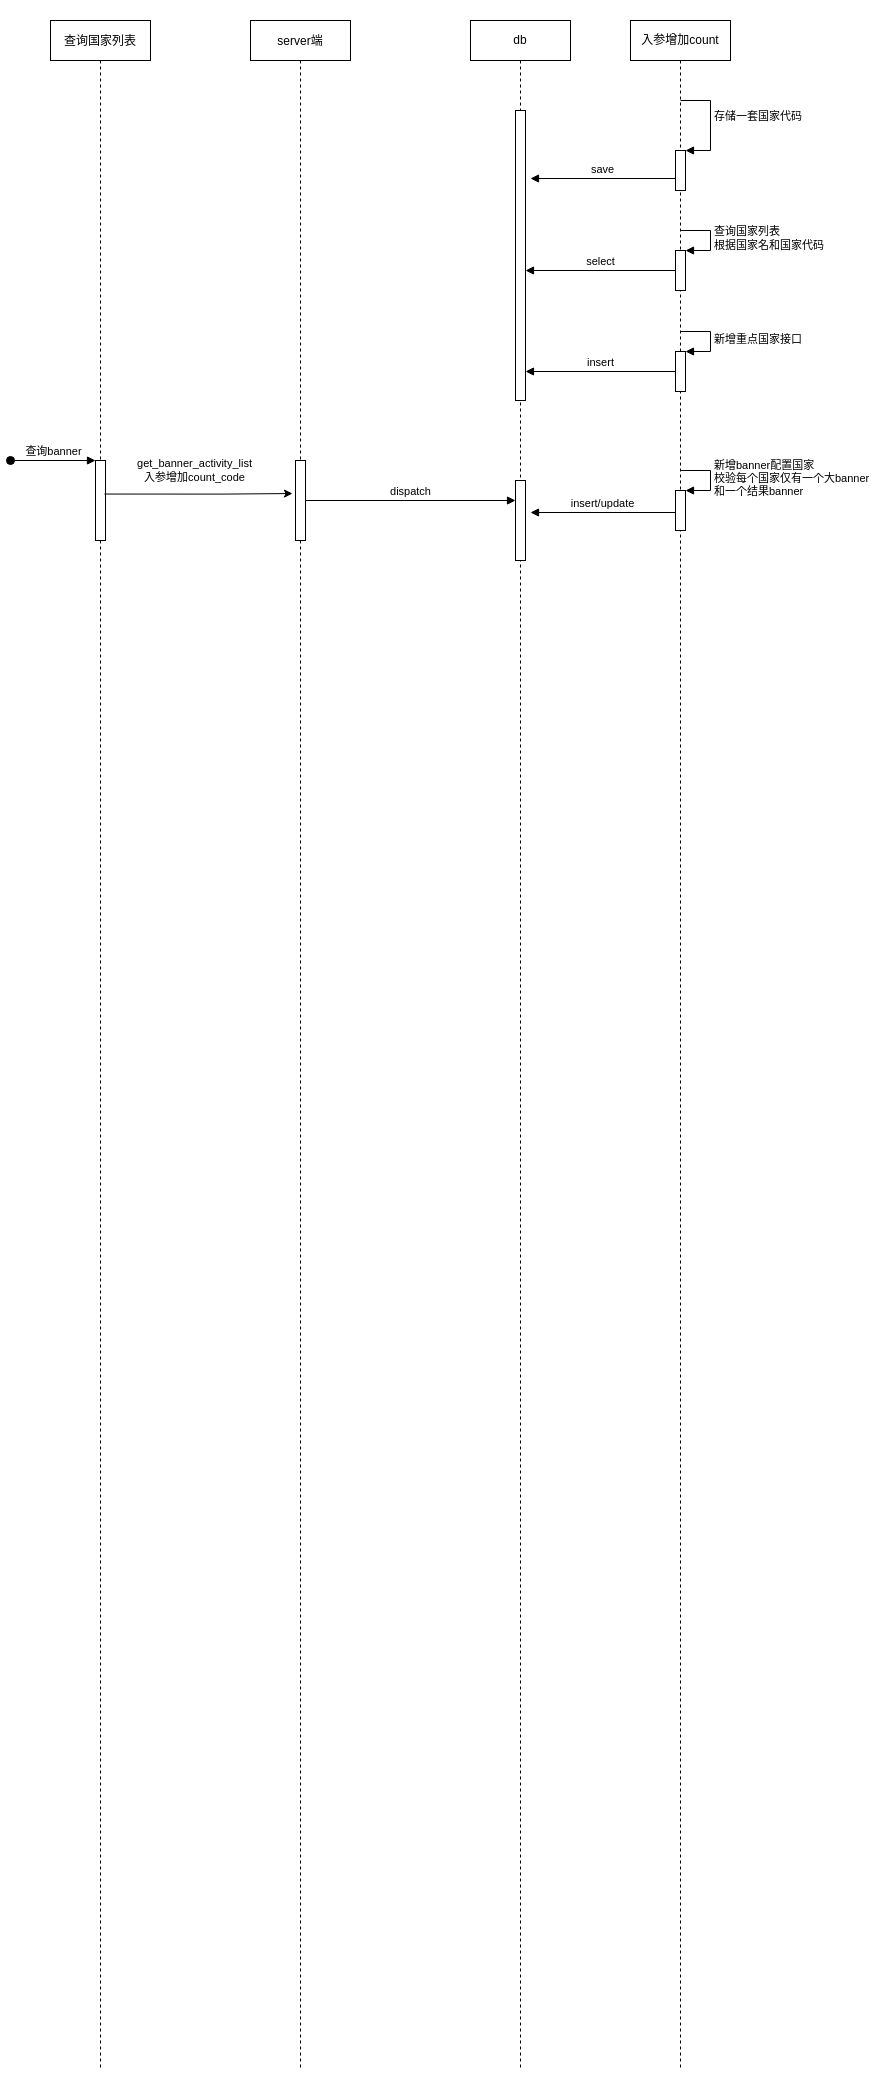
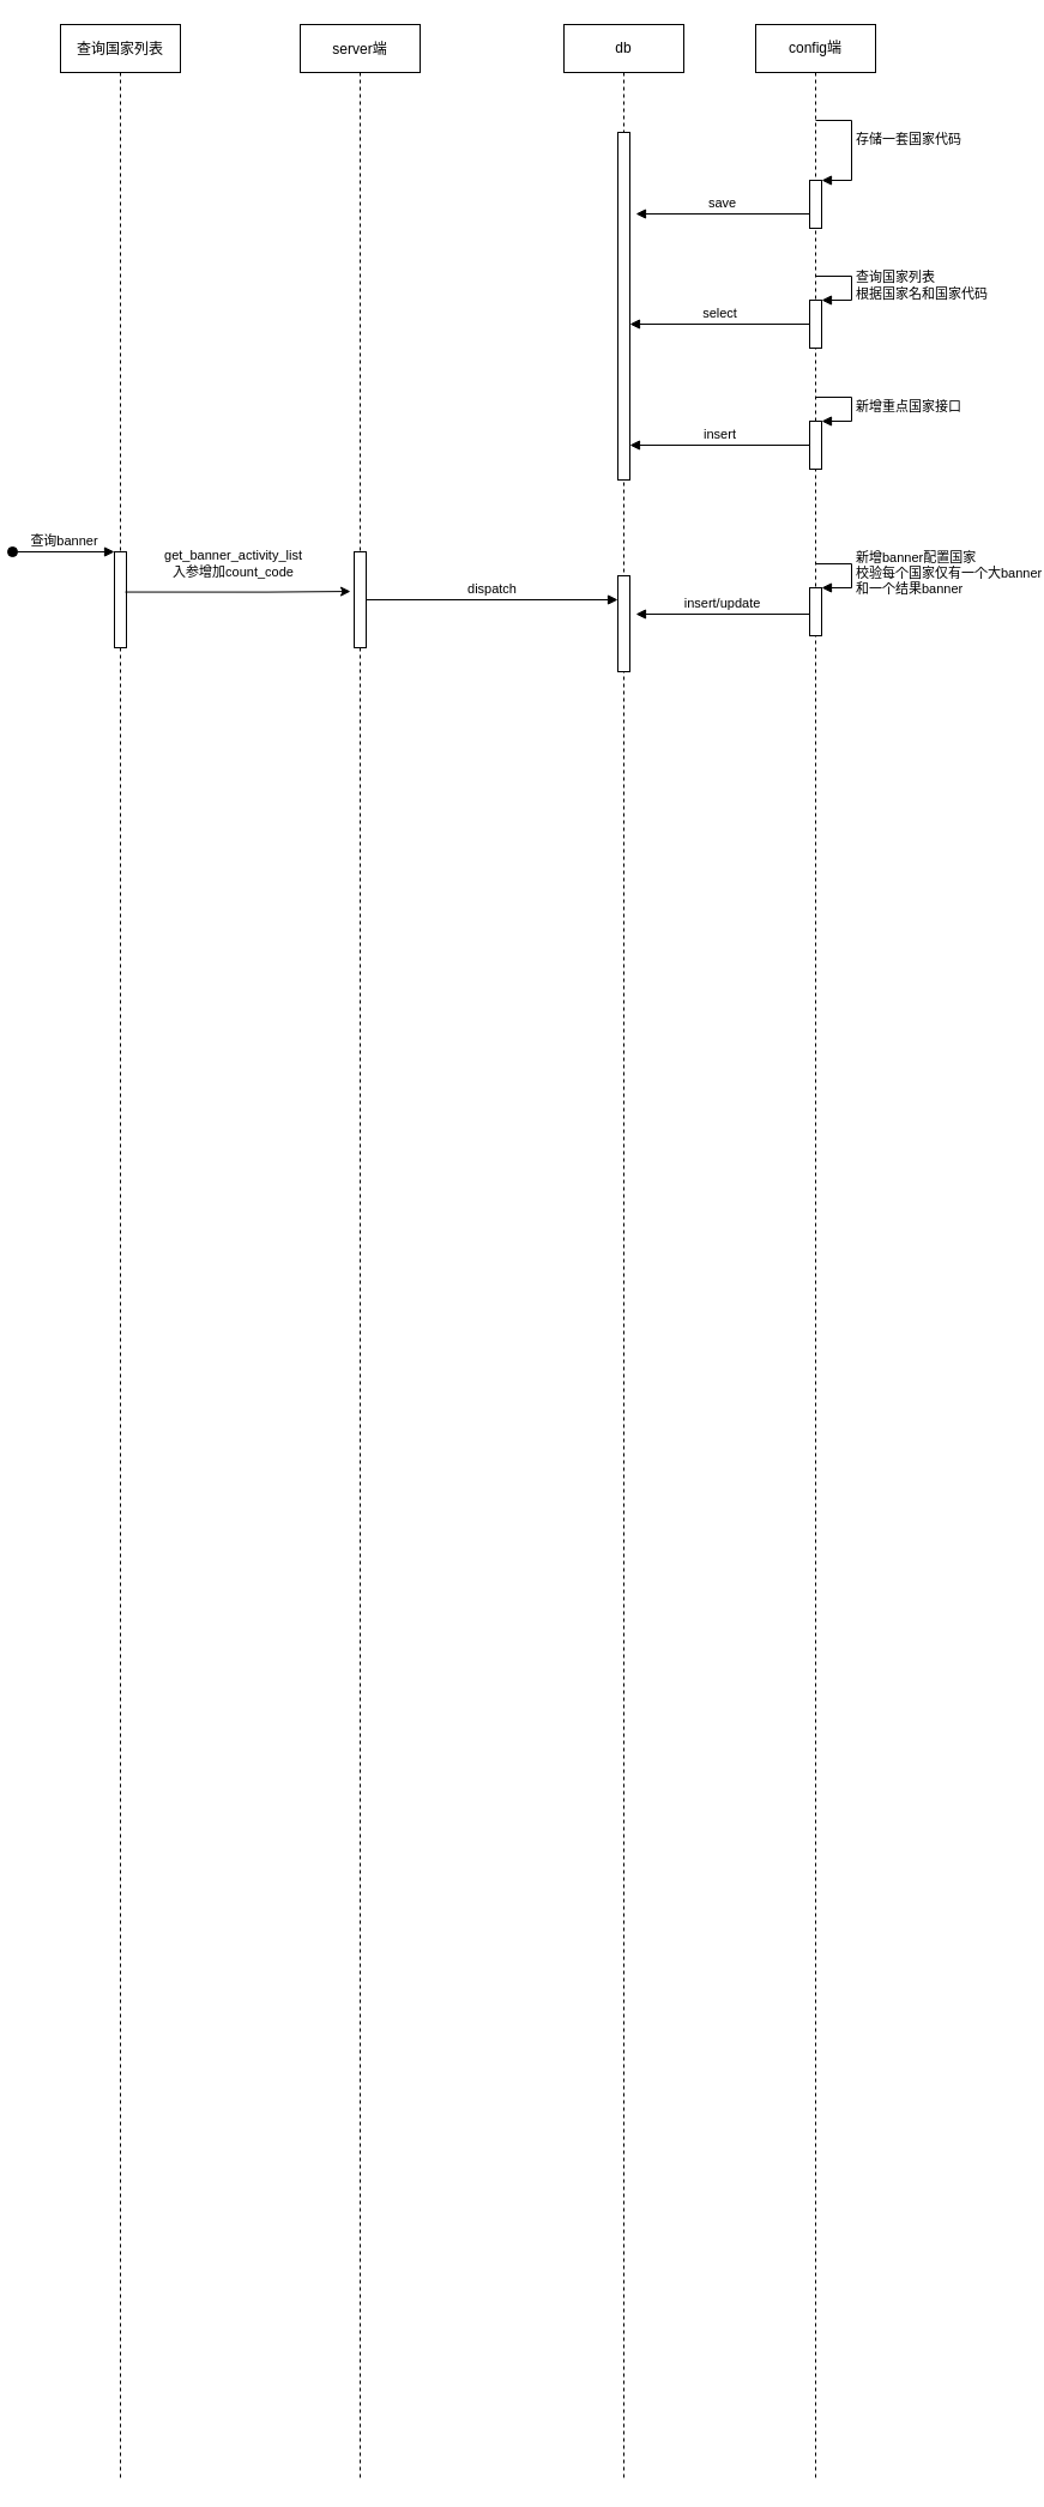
  <mxCell id="0" />
  <mxCell id="1" parent="0" />
  <mxCell id="2" value="查询国家列表" style="shape=umlLifeline;perimeter=lifelinePerimeter;container=1;collapsible=0;recursiveResize=0;rounded=0;shadow=0;strokeWidth=1;" parent="1" vertex="1"><mxGeometry x="20" y="20" width="100" height="2050" as="geometry" /></mxCell>
  <mxCell id="3" value="" style="html=1;points=[];perimeter=orthogonalPerimeter;" vertex="1" parent="2"><mxGeometry x="45" y="440" width="10" height="80" as="geometry" /></mxCell>
  <mxCell id="4" value="查询banner" style="html=1;verticalAlign=bottom;startArrow=oval;endArrow=block;startSize=8;rounded=0;" edge="1" target="3" parent="2"><mxGeometry relative="1" as="geometry"><mxPoint x="-40" y="440" as="sourcePoint" /></mxGeometry></mxCell>
  <mxCell id="5" value="server端" style="shape=umlLifeline;perimeter=lifelinePerimeter;container=1;collapsible=0;recursiveResize=0;rounded=0;shadow=0;strokeWidth=1;" parent="1" vertex="1"><mxGeometry x="220" y="20" width="100" height="2050" as="geometry" /></mxCell>
  <mxCell id="6" value="" style="html=1;points=[];perimeter=orthogonalPerimeter;" vertex="1" parent="5"><mxGeometry x="45" y="440" width="10" height="80" as="geometry" /></mxCell>
  <mxCell id="7" value="db" style="shape=umlLifeline;perimeter=lifelinePerimeter;whiteSpace=wrap;html=1;container=1;collapsible=0;recursiveResize=0;outlineConnect=0;" parent="1" vertex="1"><mxGeometry x="440" y="20" width="100" height="2050" as="geometry" /></mxCell>
  <mxCell id="8" value="" style="html=1;points=[];perimeter=orthogonalPerimeter;" parent="7" vertex="1"><mxGeometry x="45" y="90" width="10" height="290" as="geometry" /></mxCell>
  <mxCell id="9" value="" style="html=1;points=[];perimeter=orthogonalPerimeter;" vertex="1" parent="7"><mxGeometry x="45" y="460" width="10" height="80" as="geometry" /></mxCell>
- <mxCell id="10" value="入参增加count" style="shape=umlLifeline;perimeter=lifelinePerimeter;whiteSpace=wrap;html=1;container=1;collapsible=0;recursiveResize=0;outlineConnect=0;" parent="1" vertex="1"><mxGeometry x="600" y="20" width="100" height="2050" as="geometry" /></mxCell>
+ <mxCell id="10" value="config端" style="shape=umlLifeline;perimeter=lifelinePerimeter;whiteSpace=wrap;html=1;container=1;collapsible=0;recursiveResize=0;outlineConnect=0;" parent="1" vertex="1"><mxGeometry x="600" y="20" width="100" height="2050" as="geometry" /></mxCell>
  <mxCell id="11" value="" style="html=1;points=[];perimeter=orthogonalPerimeter;" parent="10" vertex="1"><mxGeometry x="45" y="130" width="10" height="40" as="geometry" /></mxCell>
  <mxCell id="12" value="&#10;&lt;span style=&quot;color: rgb(0, 0, 0); font-family: Helvetica; font-size: 11px; font-style: normal; font-variant-ligatures: normal; font-variant-caps: normal; font-weight: 400; letter-spacing: normal; orphans: 2; text-align: left; text-indent: 0px; text-transform: none; widows: 2; word-spacing: 0px; -webkit-text-stroke-width: 0px; background-color: rgb(255, 255, 255); text-decoration-thickness: initial; text-decoration-style: initial; text-decoration-color: initial; float: none; display: inline !important;&quot;&gt;存储一套国家代码&lt;/span&gt;&#10;&#10;" style="edgeStyle=orthogonalEdgeStyle;html=1;align=left;spacingLeft=2;endArrow=block;rounded=0;entryX=1;entryY=0;" parent="10" target="11" edge="1"><mxGeometry relative="1" as="geometry"><mxPoint x="50" y="80" as="sourcePoint" /><Array as="points"><mxPoint x="80" y="80" /></Array></mxGeometry></mxCell>
  <mxCell id="13" value="" style="html=1;points=[];perimeter=orthogonalPerimeter;" vertex="1" parent="10"><mxGeometry x="45" y="331" width="10" height="40" as="geometry" /></mxCell>
  <mxCell id="14" value="新增重点国家接口" style="edgeStyle=orthogonalEdgeStyle;html=1;align=left;spacingLeft=2;endArrow=block;rounded=0;entryX=1;entryY=0;" edge="1" target="13" parent="10"><mxGeometry relative="1" as="geometry"><mxPoint x="50" y="311" as="sourcePoint" /><Array as="points"><mxPoint x="80" y="311" /></Array></mxGeometry></mxCell>
  <mxCell id="15" value="" style="html=1;points=[];perimeter=orthogonalPerimeter;" vertex="1" parent="10"><mxGeometry x="45" y="230" width="10" height="40" as="geometry" /></mxCell>
  <mxCell id="16" value="查询国家列表&lt;br&gt;根据国家名和国家代码" style="edgeStyle=orthogonalEdgeStyle;html=1;align=left;spacingLeft=2;endArrow=block;rounded=0;entryX=1;entryY=0;" edge="1" target="15" parent="10"><mxGeometry relative="1" as="geometry"><mxPoint x="50" y="210" as="sourcePoint" /><Array as="points"><mxPoint x="80" y="210" /></Array></mxGeometry></mxCell>
  <mxCell id="17" value="" style="html=1;points=[];perimeter=orthogonalPerimeter;" vertex="1" parent="10"><mxGeometry x="45" y="470" width="10" height="40" as="geometry" /></mxCell>
  <mxCell id="18" value="新增banner配置国家&lt;br&gt;校验每个国家仅有一个大banner&lt;br&gt;和一个结果banner" style="edgeStyle=orthogonalEdgeStyle;html=1;align=left;spacingLeft=2;endArrow=block;rounded=0;entryX=1;entryY=0;" edge="1" target="17" parent="10"><mxGeometry relative="1" as="geometry"><mxPoint x="50" y="450" as="sourcePoint" /><Array as="points"><mxPoint x="80" y="450" /></Array></mxGeometry></mxCell>
  <mxCell id="19" value="save" style="html=1;verticalAlign=bottom;endArrow=block;rounded=0;exitX=0;exitY=0.7;exitDx=0;exitDy=0;exitPerimeter=0;" edge="1" parent="1" source="11"><mxGeometry width="80" relative="1" as="geometry"><mxPoint x="530" y="170" as="sourcePoint" /><mxPoint x="500" y="178" as="targetPoint" /></mxGeometry></mxCell>
  <mxCell id="20" value="select" style="html=1;verticalAlign=bottom;endArrow=block;rounded=0;" edge="1" parent="1" source="15" target="8"><mxGeometry width="80" relative="1" as="geometry"><mxPoint x="590" y="300" as="sourcePoint" /><mxPoint x="610" y="269" as="targetPoint" /></mxGeometry></mxCell>
  <mxCell id="21" value="insert" style="html=1;verticalAlign=bottom;endArrow=block;rounded=0;" edge="1" parent="1" source="13" target="8"><mxGeometry width="80" relative="1" as="geometry"><mxPoint x="550" y="370" as="sourcePoint" /><mxPoint x="630" y="370" as="targetPoint" /></mxGeometry></mxCell>
  <mxCell id="22" value="insert/update" style="html=1;verticalAlign=bottom;endArrow=block;rounded=0;entryX=1.5;entryY=0.4;entryDx=0;entryDy=0;entryPerimeter=0;" edge="1" parent="1" source="17" target="9"><mxGeometry width="80" relative="1" as="geometry"><mxPoint x="540" y="500" as="sourcePoint" /><mxPoint x="620" y="500" as="targetPoint" /></mxGeometry></mxCell>
  <mxCell id="23" style="edgeStyle=orthogonalEdgeStyle;rounded=0;orthogonalLoop=1;jettySize=auto;html=1;exitX=0.54;exitY=0.231;exitDx=0;exitDy=0;exitPerimeter=0;entryX=-0.3;entryY=0.413;entryDx=0;entryDy=0;entryPerimeter=0;" edge="1" parent="1" source="2" target="6"><mxGeometry relative="1" as="geometry"><mxPoint x="45" y="497" as="sourcePoint" /><mxPoint x="265" y="497" as="targetPoint" /></mxGeometry></mxCell>
  <mxCell id="24" value="get_banner_activity_list&lt;br&gt;入参增加count_code" style="edgeLabel;html=1;align=center;verticalAlign=middle;resizable=0;points=[];" vertex="1" connectable="0" parent="23"><mxGeometry x="-0.046" y="-1" relative="1" as="geometry"><mxPoint y="-25" as="offset" /></mxGeometry></mxCell>
  <mxCell id="25" value="dispatch" style="html=1;verticalAlign=bottom;endArrow=block;rounded=0;" edge="1" parent="1" source="6" target="9"><mxGeometry width="80" relative="1" as="geometry"><mxPoint x="330" y="510" as="sourcePoint" /><mxPoint x="410" y="510" as="targetPoint" /></mxGeometry></mxCell>
